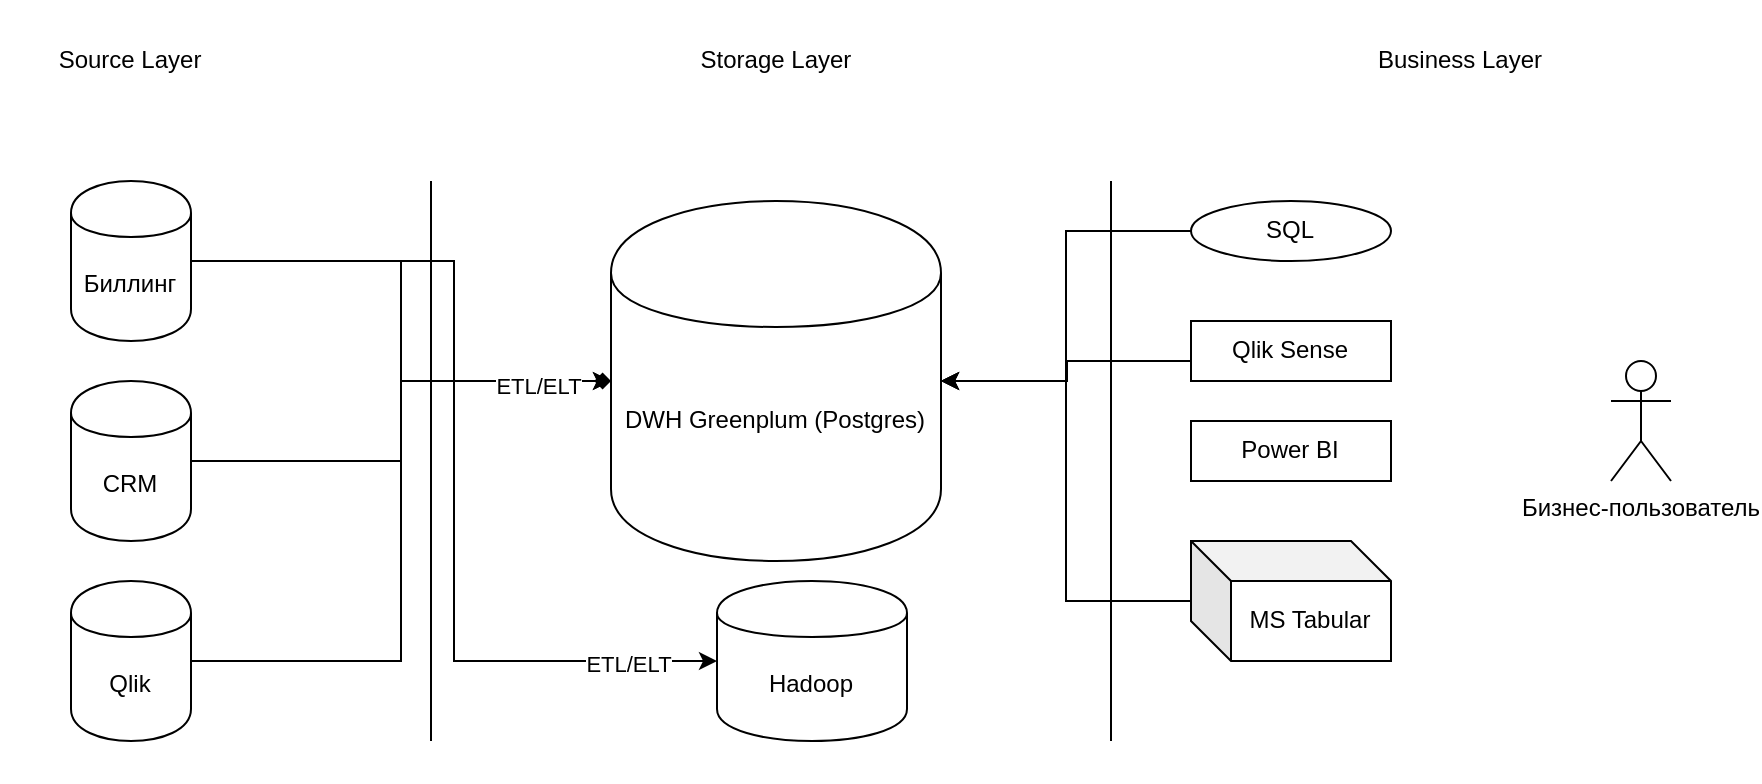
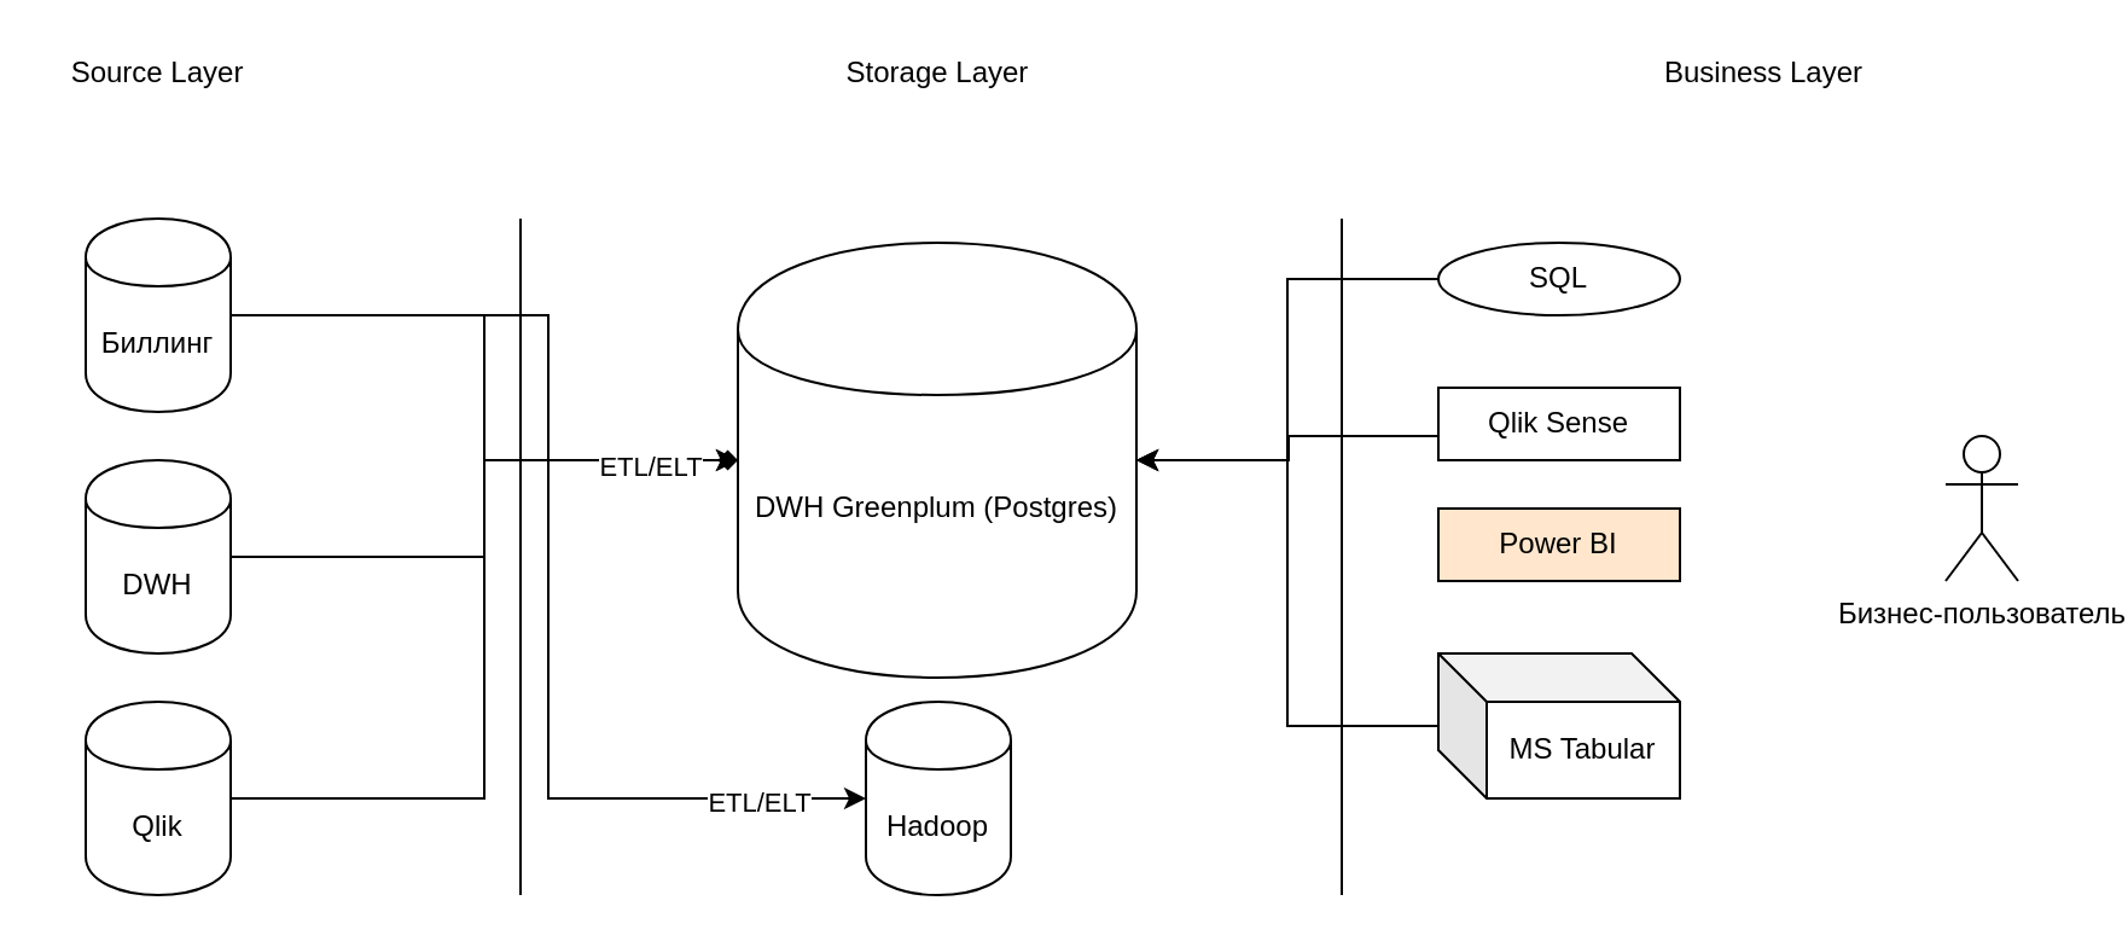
  <mxCell id="0" />
  <mxCell id="1" parent="0" />
  <mxCell id="2" style="edgeStyle=orthogonalEdgeStyle;rounded=0;orthogonalLoop=1;jettySize=auto;html=1;" edge="1" parent="1" source="5" target="13"><mxGeometry relative="1" as="geometry" /></mxCell>
  <mxCell id="3" style="edgeStyle=orthogonalEdgeStyle;rounded=0;orthogonalLoop=1;jettySize=auto;html=1;entryX=0;entryY=0.5;entryDx=0;entryDy=0;" edge="1" parent="1" source="5" target="14"><mxGeometry relative="1" as="geometry" /></mxCell>
  <mxCell id="4" value="ETL/ELT" style="edgeLabel;html=1;align=center;verticalAlign=middle;resizable=0;points=[];" vertex="1" connectable="0" parent="3"><mxGeometry x="0.804" y="-1" relative="1" as="geometry"><mxPoint as="offset" /></mxGeometry></mxCell>
  <mxCell id="5" value="Биллинг" style="shape=cylinder;whiteSpace=wrap;html=1;boundedLbl=1;backgroundOutline=1;" vertex="1" parent="1"><mxGeometry x="35" y="90" width="60" height="80" as="geometry" /></mxCell>
  <mxCell id="6" style="edgeStyle=orthogonalEdgeStyle;rounded=0;orthogonalLoop=1;jettySize=auto;html=1;entryX=0;entryY=0.5;entryDx=0;entryDy=0;endArrow=diamond;" edge="1" parent="1" source="7" target="13"><mxGeometry relative="1" as="geometry" /></mxCell>
- <mxCell id="7" value="CRM" style="shape=cylinder;whiteSpace=wrap;html=1;boundedLbl=1;backgroundOutline=1;" vertex="1" parent="1"><mxGeometry x="35" y="190" width="60" height="80" as="geometry" /></mxCell>
+ <mxCell id="7" value="DWH" style="shape=cylinder;whiteSpace=wrap;html=1;boundedLbl=1;backgroundOutline=1;" vertex="1" parent="1"><mxGeometry x="35" y="190" width="60" height="80" as="geometry" /></mxCell>
  <mxCell id="8" style="edgeStyle=orthogonalEdgeStyle;rounded=0;orthogonalLoop=1;jettySize=auto;html=1;entryX=0;entryY=0.5;entryDx=0;entryDy=0;" edge="1" parent="1" source="10" target="13"><mxGeometry relative="1" as="geometry" /></mxCell>
  <mxCell id="9" value="ETL/ELT" style="edgeLabel;html=1;align=center;verticalAlign=middle;resizable=0;points=[];" vertex="1" connectable="0" parent="8"><mxGeometry x="0.787" y="-2" relative="1" as="geometry"><mxPoint as="offset" /></mxGeometry></mxCell>
  <mxCell id="10" value="Qlik" style="shape=cylinder;whiteSpace=wrap;html=1;boundedLbl=1;backgroundOutline=1;" vertex="1" parent="1"><mxGeometry x="35" y="290" width="60" height="80" as="geometry" /></mxCell>
  <mxCell id="11" value="" style="endArrow=none;html=1;" edge="1" parent="1"><mxGeometry width="50" height="50" relative="1" as="geometry"><mxPoint x="215" y="370" as="sourcePoint" /><mxPoint x="215" y="90" as="targetPoint" /></mxGeometry></mxCell>
  <mxCell id="12" value="Source Layer" style="text;html=1;strokeColor=none;fillColor=none;align=center;verticalAlign=middle;whiteSpace=wrap;rounded=0;" vertex="1" parent="1"><mxGeometry x="20" y="20" width="90" height="20" as="geometry" /></mxCell>
  <mxCell id="13" value="DWH Greenplum (Postgres)" style="shape=cylinder;whiteSpace=wrap;html=1;boundedLbl=1;backgroundOutline=1;" vertex="1" parent="1"><mxGeometry x="305" y="100" width="165" height="180" as="geometry" /></mxCell>
- <mxCell id="14" value="Hadoop" style="shape=cylinder;whiteSpace=wrap;html=1;boundedLbl=1;backgroundOutline=1;" vertex="1" parent="1"><mxGeometry x="358" y="290" width="95" height="80" as="geometry" /></mxCell>
+ <mxCell id="14" value="Hadoop" style="shape=cylinder;whiteSpace=wrap;html=1;boundedLbl=1;backgroundOutline=1;" vertex="1" parent="1"><mxGeometry x="358" y="290" width="60" height="80" as="geometry" /></mxCell>
  <mxCell id="15" value="" style="endArrow=none;html=1;" edge="1" parent="1"><mxGeometry width="50" height="50" relative="1" as="geometry"><mxPoint x="555" y="370" as="sourcePoint" /><mxPoint x="555" y="90" as="targetPoint" /></mxGeometry></mxCell>
  <mxCell id="16" value="Storage Layer" style="text;html=1;strokeColor=none;fillColor=none;align=center;verticalAlign=middle;whiteSpace=wrap;rounded=0;" vertex="1" parent="1"><mxGeometry x="342.5" y="20" width="90" height="20" as="geometry" /></mxCell>
  <mxCell id="17" value="Бизнес-пользователь" style="shape=umlActor;verticalLabelPosition=bottom;verticalAlign=top;html=1;outlineConnect=0;" vertex="1" parent="1"><mxGeometry x="805" y="180" width="30" height="60" as="geometry" /></mxCell>
  <mxCell id="18" value="Business Layer" style="text;html=1;strokeColor=none;fillColor=none;align=center;verticalAlign=middle;whiteSpace=wrap;rounded=0;" vertex="1" parent="1"><mxGeometry x="685" y="20" width="90" height="20" as="geometry" /></mxCell>
  <mxCell id="19" style="edgeStyle=orthogonalEdgeStyle;rounded=0;orthogonalLoop=1;jettySize=auto;html=1;entryX=1;entryY=0.5;entryDx=0;entryDy=0;" edge="1" parent="1" source="20" target="13"><mxGeometry relative="1" as="geometry" /></mxCell>
  <mxCell id="20" value="MS Tabular" style="shape=cube;whiteSpace=wrap;html=1;boundedLbl=1;backgroundOutline=1;darkOpacity=0.05;darkOpacity2=0.1;" vertex="1" parent="1"><mxGeometry x="595" y="270" width="100" height="60" as="geometry" /></mxCell>
  <mxCell id="21" style="edgeStyle=orthogonalEdgeStyle;rounded=0;orthogonalLoop=1;jettySize=auto;html=1;entryX=1;entryY=0.5;entryDx=0;entryDy=0;" edge="1" parent="1" source="22" target="13"><mxGeometry relative="1" as="geometry" /></mxCell>
  <mxCell id="22" value="SQL" style="ellipse;whiteSpace=wrap;html=1;" vertex="1" parent="1"><mxGeometry x="595" y="100" width="100" height="30" as="geometry" /></mxCell>
  <mxCell id="23" style="edgeStyle=orthogonalEdgeStyle;rounded=0;orthogonalLoop=1;jettySize=auto;html=1;entryX=1;entryY=0.5;entryDx=0;entryDy=0;" edge="1" parent="1" source="24" target="13"><mxGeometry relative="1" as="geometry"><Array as="points"><mxPoint x="533" y="180" /><mxPoint x="533" y="190" /></Array></mxGeometry></mxCell>
  <mxCell id="24" value="Qlik Sense" style="rounded=0;whiteSpace=wrap;html=1;" vertex="1" parent="1"><mxGeometry x="595" y="160" width="100" height="30" as="geometry" /></mxCell>
- <mxCell id="25" value="Power BI" style="rounded=0;whiteSpace=wrap;html=1;" vertex="1" parent="1"><mxGeometry x="595" y="210" width="100" height="30" as="geometry" /></mxCell>
+ <mxCell id="25" value="Power BI" style="rounded=0;whiteSpace=wrap;html=1;fillColor=#ffe6cc;" vertex="1" parent="1"><mxGeometry x="595" y="210" width="100" height="30" as="geometry" /></mxCell>
